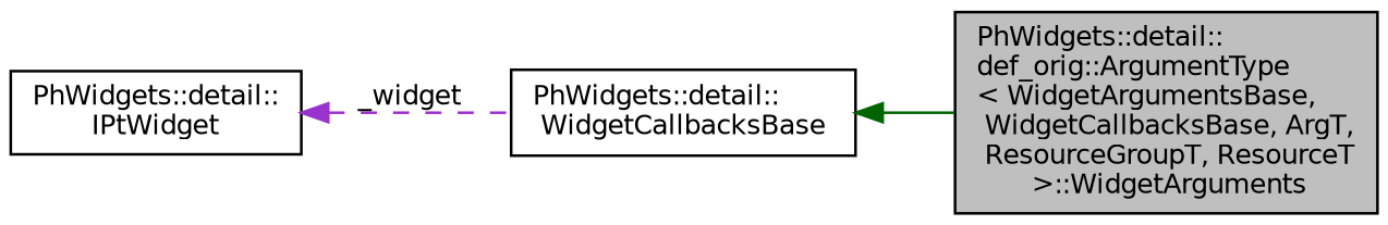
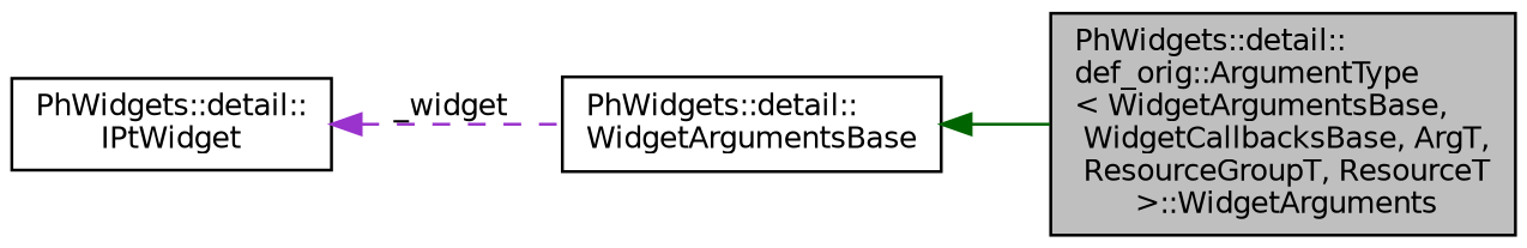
  digraph {
    rankdir=LR
    node [color=black fillcolor=white fontname=Helvetica fontsize=10 shape=record style=filled]
    edge [dir=back fontname=Helvetica fontsize=10 labelfontname=Helvetica labelfontsize=10]
    n1 [fillcolor=grey75 fontcolor=black height=0.2 label="PhWidgets::detail::\ldef_orig::ArgumentType\l\< WidgetArgumentsBase,\l WidgetCallbacksBase, ArgT,\l ResourceGroupT, ResourceT\l \>::WidgetArguments" width=0.4]
-   n2 [height=0.2 label="PhWidgets::detail::\lWidgetCallbacksBase" width=0.4]
+   n2 [height=0.2 label="PhWidgets::detail::\lWidgetArgumentsBase" width=0.4]
    n3 [height=0.2 label="PhWidgets::detail::\lIPtWidget" width=0.4]
    n2 -> n1 [color=darkgreen style=solid]
    n3 -> n2 [color=darkorchid3 label=" _widget" style=dashed]
  }
